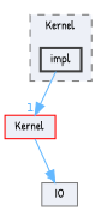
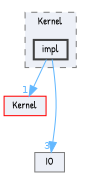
  digraph {
    compound=true
    fontname="Patrick Hand"
    node [fillcolor="#edf0f7" fontname="Patrick Hand" fontsize=10 shape=box style=filled]
    edge [color=steelblue1 fontcolor=steelblue1 fontname="Patrick Hand" fontsize=10 labeldistance=1.5 labelfontname=Helvetica labelfontsize=10]
    n1 [color=grey25 height=0.2 label=impl style="filled,bold" width=0.4]
    n2 [color=red height=0.2 label=Kernel width=0.4]
    n3 [color=grey50 height=0.2 label=IO width=0.4]
    subgraph cluster_1 {
      bgcolor="#edf0f7"
      fontsize=10
      label=Kernel
      pencolor=grey50
      style="filled,dashed"
      n1
    }
    n1 -> n2 [headlabel=1]
-   n2 -> n3 [headlabel=3]
+   n1 -> n3 [headlabel=3]
  }
